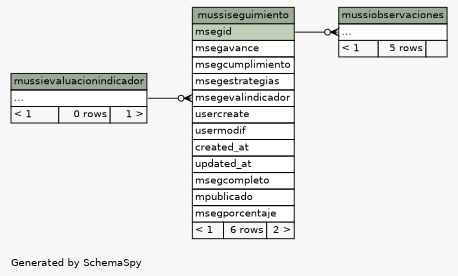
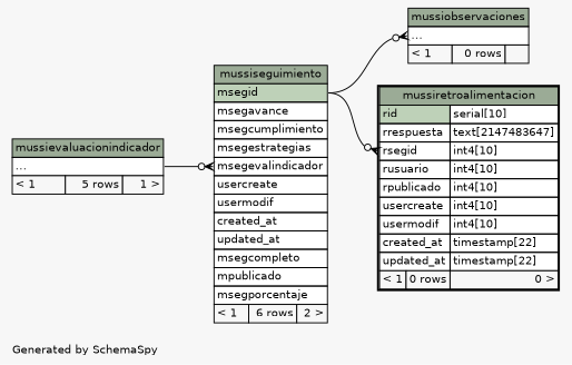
  digraph {
    bgcolor="#f7f7f7"
    fontname=Helvetica
    fontsize=11
    label="\nGenerated by SchemaSpy"
    labeljust=l
    nodesep=0.18
    rankdir=RL
    ranksep=0.46
    node [fontname=Helvetica fontsize=11 shape=plaintext]
    edge [arrowhead=none arrowsize=0.8 arrowtail=crowodot dir=back headport="msegid:e"]
-   n1 [label=<     <TABLE BORDER="0" CELLBORDER="1" CELLSPACING="0" BGCOLOR="#ffffff">       <TR><TD COLSPAN="3" BGCOLOR="#9bab96" ALIGN="CENTER">mussiobservaciones</TD></TR>       <TR><TD PORT="elipses" COLSPAN="3" ALIGN="LEFT">...</TD></TR>       <TR><TD ALIGN="LEFT" BGCOLOR="#f7f7f7">&lt; 1</TD><TD ALIGN="RIGHT" BGCOLOR="#f7f7f7">5 rows</TD><TD ALIGN="RIGHT" BGCOLOR="#f7f7f7">  </TD></TR>     </TABLE>>]
+   n1 [label=<     <TABLE BORDER="0" CELLBORDER="1" CELLSPACING="0" BGCOLOR="#ffffff">       <TR><TD COLSPAN="3" BGCOLOR="#9bab96" ALIGN="CENTER">mussiobservaciones</TD></TR>       <TR><TD PORT="elipses" COLSPAN="3" ALIGN="LEFT">...</TD></TR>       <TR><TD ALIGN="LEFT" BGCOLOR="#f7f7f7">&lt; 1</TD><TD ALIGN="RIGHT" BGCOLOR="#f7f7f7">0 rows</TD><TD ALIGN="RIGHT" BGCOLOR="#f7f7f7">  </TD></TR>     </TABLE>>]
    n2 [label=<     <TABLE BORDER="0" CELLBORDER="1" CELLSPACING="0" BGCOLOR="#ffffff">       <TR><TD COLSPAN="3" BGCOLOR="#9bab96" ALIGN="CENTER">mussiseguimiento</TD></TR>       <TR><TD PORT="msegid" COLSPAN="3" BGCOLOR="#bed1b8" ALIGN="LEFT">msegid</TD></TR>       <TR><TD PORT="msegavance" COLSPAN="3" ALIGN="LEFT">msegavance</TD></TR>       <TR><TD PORT="msegcumplimiento" COLSPAN="3" ALIGN="LEFT">msegcumplimiento</TD></TR>       <TR><TD PORT="msegestrategias" COLSPAN="3" ALIGN="LEFT">msegestrategias</TD></TR>       <TR><TD PORT="msegevalindicador" COLSPAN="3" ALIGN="LEFT">msegevalindicador</TD></TR>       <TR><TD PORT="usercreate" COLSPAN="3" ALIGN="LEFT">usercreate</TD></TR>       <TR><TD PORT="usermodif" COLSPAN="3" ALIGN="LEFT">usermodif</TD></TR>       <TR><TD PORT="created_at" COLSPAN="3" ALIGN="LEFT">created_at</TD></TR>       <TR><TD PORT="updated_at" COLSPAN="3" ALIGN="LEFT">updated_at</TD></TR>       <TR><TD PORT="msegcompleto" COLSPAN="3" ALIGN="LEFT">msegcompleto</TD></TR>       <TR><TD PORT="mpublicado" COLSPAN="3" ALIGN="LEFT">mpublicado</TD></TR>       <TR><TD PORT="msegporcentaje" COLSPAN="3" ALIGN="LEFT">msegporcentaje</TD></TR>       <TR><TD ALIGN="LEFT" BGCOLOR="#f7f7f7">&lt; 1</TD><TD ALIGN="RIGHT" BGCOLOR="#f7f7f7">6 rows</TD><TD ALIGN="RIGHT" BGCOLOR="#f7f7f7">2 &gt;</TD></TR>     </TABLE>>]
-   n3 [label=<     <TABLE BORDER="0" CELLBORDER="1" CELLSPACING="0" BGCOLOR="#ffffff">       <TR><TD COLSPAN="3" BGCOLOR="#9bab96" ALIGN="CENTER">mussievaluacionindicador</TD></TR>       <TR><TD PORT="elipses" COLSPAN="3" ALIGN="LEFT">...</TD></TR>       <TR><TD ALIGN="LEFT" BGCOLOR="#f7f7f7">&lt; 1</TD><TD ALIGN="RIGHT" BGCOLOR="#f7f7f7">0 rows</TD><TD ALIGN="RIGHT" BGCOLOR="#f7f7f7">1 &gt;</TD></TR>     </TABLE>>]
+   n3 [label=<     <TABLE BORDER="0" CELLBORDER="1" CELLSPACING="0" BGCOLOR="#ffffff">       <TR><TD COLSPAN="3" BGCOLOR="#9bab96" ALIGN="CENTER">mussievaluacionindicador</TD></TR>       <TR><TD PORT="elipses" COLSPAN="3" ALIGN="LEFT">...</TD></TR>       <TR><TD ALIGN="LEFT" BGCOLOR="#f7f7f7">&lt; 1</TD><TD ALIGN="RIGHT" BGCOLOR="#f7f7f7">5 rows</TD><TD ALIGN="RIGHT" BGCOLOR="#f7f7f7">1 &gt;</TD></TR>     </TABLE>>]
+   n4 [label=<     <TABLE BORDER="2" CELLBORDER="1" CELLSPACING="0" BGCOLOR="#ffffff">       <TR><TD COLSPAN="3" BGCOLOR="#9bab96" ALIGN="CENTER">mussiretroalimentacion</TD></TR>       <TR><TD PORT="rid" COLSPAN="2" BGCOLOR="#bed1b8" ALIGN="LEFT">rid</TD><TD PORT="rid.type" ALIGN="LEFT">serial[10]</TD></TR>       <TR><TD PORT="rrespuesta" COLSPAN="2" ALIGN="LEFT">rrespuesta</TD><TD PORT="rrespuesta.type" ALIGN="LEFT">text[2147483647]</TD></TR>       <TR><TD PORT="rsegid" COLSPAN="2" ALIGN="LEFT">rsegid</TD><TD PORT="rsegid.type" ALIGN="LEFT">int4[10]</TD></TR>       <TR><TD PORT="rusuario" COLSPAN="2" ALIGN="LEFT">rusuario</TD><TD PORT="rusuario.type" ALIGN="LEFT">int4[10]</TD></TR>       <TR><TD PORT="rpublicado" COLSPAN="2" ALIGN="LEFT">rpublicado</TD><TD PORT="rpublicado.type" ALIGN="LEFT">int4[10]</TD></TR>       <TR><TD PORT="usercreate" COLSPAN="2" ALIGN="LEFT">usercreate</TD><TD PORT="usercreate.type" ALIGN="LEFT">int4[10]</TD></TR>       <TR><TD PORT="usermodif" COLSPAN="2" ALIGN="LEFT">usermodif</TD><TD PORT="usermodif.type" ALIGN="LEFT">int4[10]</TD></TR>       <TR><TD PORT="created_at" COLSPAN="2" ALIGN="LEFT">created_at</TD><TD PORT="created_at.type" ALIGN="LEFT">timestamp[22]</TD></TR>       <TR><TD PORT="updated_at" COLSPAN="2" ALIGN="LEFT">updated_at</TD><TD PORT="updated_at.type" ALIGN="LEFT">timestamp[22]</TD></TR>       <TR><TD ALIGN="LEFT" BGCOLOR="#f7f7f7">&lt; 1</TD><TD ALIGN="RIGHT" BGCOLOR="#f7f7f7">0 rows</TD><TD ALIGN="RIGHT" BGCOLOR="#f7f7f7">0 &gt;</TD></TR>     </TABLE>>]
    n1 -> n2 [tailport="elipses:w"]
    n2 -> n3 [headport="elipses:e" tailport="msegevalindicador:w"]
+   n4 -> n2 [tailport="rsegid:w"]
  }
